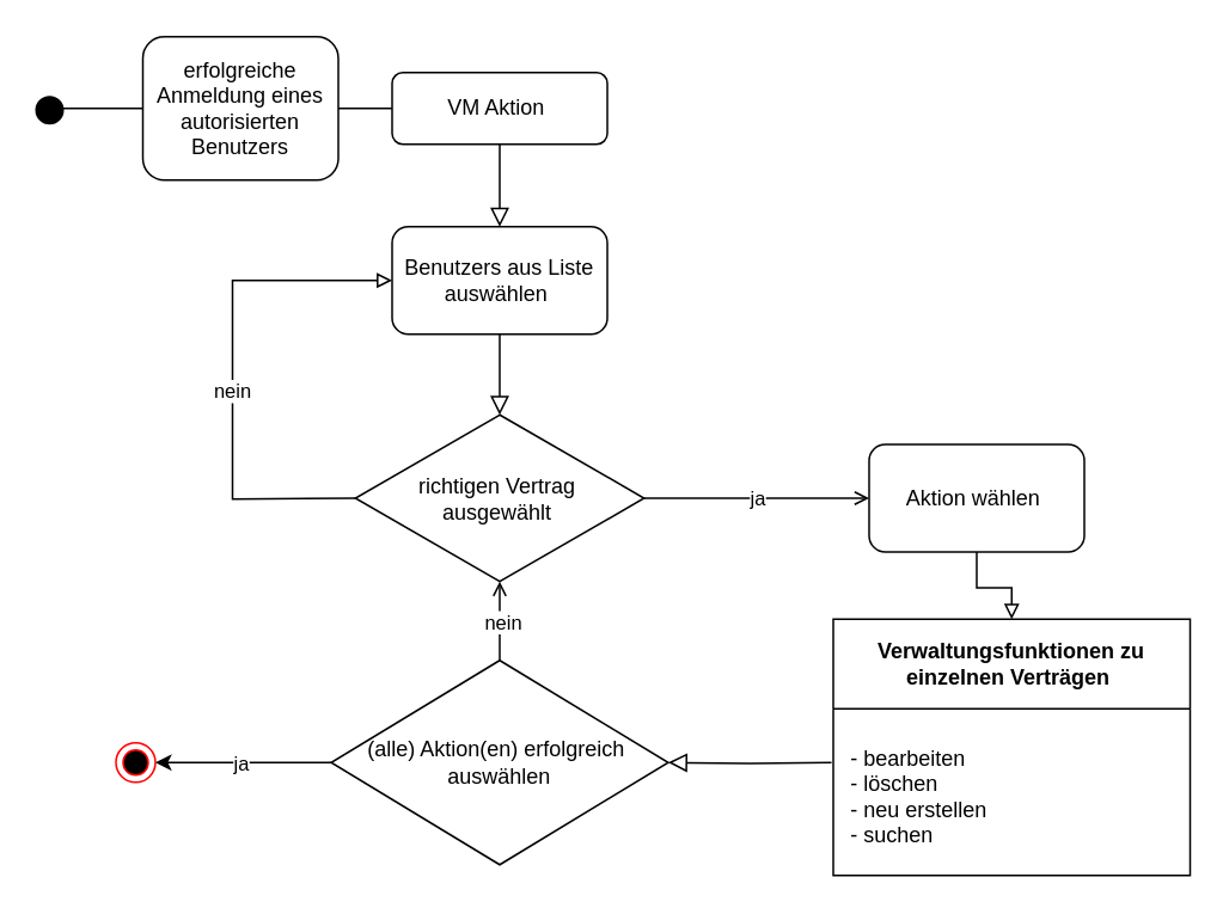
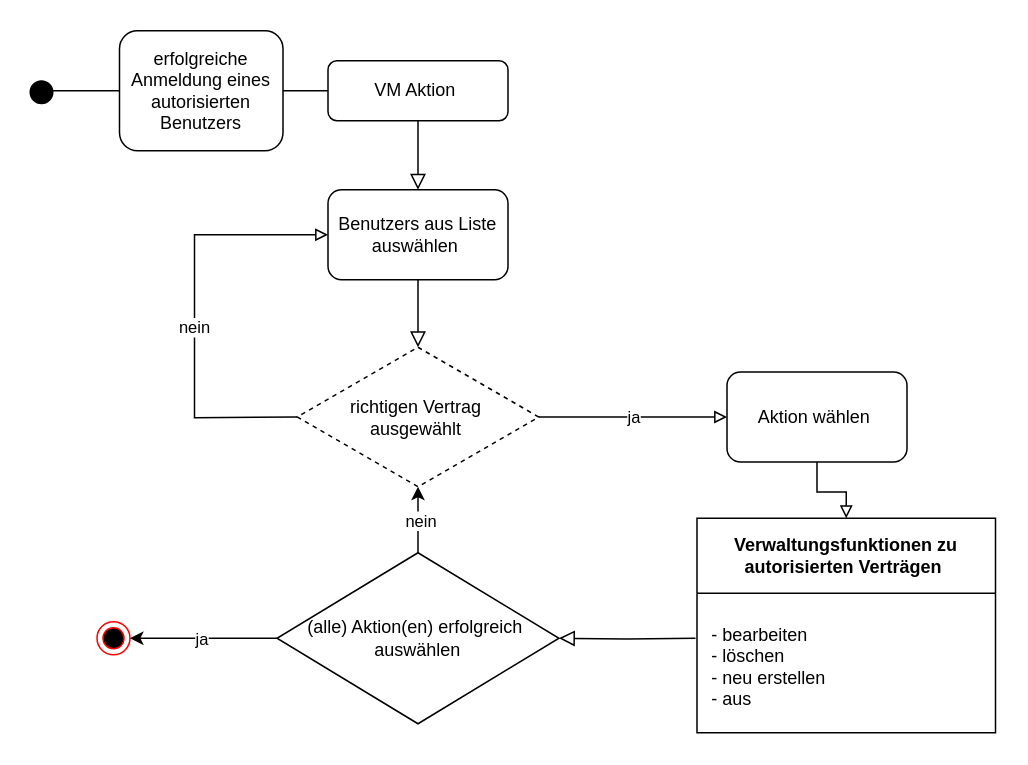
  <mxCell id="0" />
  <mxCell id="1" parent="0" />
  <mxCell id="2" value="" style="rounded=0;html=1;jettySize=auto;orthogonalLoop=1;fontSize=11;endArrow=block;endFill=0;endSize=8;strokeWidth=1;shadow=0;labelBackgroundColor=none;edgeStyle=orthogonalEdgeStyle;entryX=0.5;entryY=0;entryDx=0;entryDy=0;" parent="1" source="3" target="4" edge="1"><mxGeometry relative="1" as="geometry"><mxPoint x="227" y="59" as="targetPoint" /></mxGeometry></mxCell>
  <mxCell id="3" value="VM Aktion&amp;nbsp;" style="rounded=1;whiteSpace=wrap;html=1;fontSize=12;glass=0;strokeWidth=1;shadow=0;" parent="1" vertex="1"><mxGeometry x="218" y="40" width="120" height="40" as="geometry" /></mxCell>
  <mxCell id="4" value="Benutzers aus Liste auswählen&amp;nbsp;" style="rounded=1;whiteSpace=wrap;html=1;" parent="1" vertex="1"><mxGeometry x="218" y="126" width="120" height="60" as="geometry" /></mxCell>
  <mxCell id="5" value="" style="endArrow=none;html=1;rounded=0;entryX=0;entryY=0.5;entryDx=0;entryDy=0;exitX=0.5;exitY=0.5;exitDx=0;exitDy=0;exitPerimeter=0;" parent="1" target="3" edge="1" source="17"><mxGeometry width="50" height="50" relative="1" as="geometry"><mxPoint x="32" y="60" as="sourcePoint" /><mxPoint x="127" y="10" as="targetPoint" /></mxGeometry></mxCell>
- <mxCell id="6" value="richtigen Vertrag&amp;nbsp;&lt;div&gt;ausgewählt&amp;nbsp;&lt;/div&gt;" style="rhombus;whiteSpace=wrap;html=1;" parent="1" vertex="1"><mxGeometry x="197.5" y="231" width="161" height="93" as="geometry" /></mxCell>
+ <mxCell id="6" value="richtigen Vertrag&amp;nbsp;&lt;div&gt;ausgewählt&amp;nbsp;&lt;/div&gt;" style="rhombus;whiteSpace=wrap;html=1;dashed=1;" parent="1" vertex="1"><mxGeometry x="197.5" y="231" width="161" height="93" as="geometry" /></mxCell>
  <mxCell id="7" value="" style="endArrow=block;html=1;rounded=0;exitX=0;exitY=0.5;exitDx=0;exitDy=0;entryX=0;entryY=0.5;entryDx=0;entryDy=0;endFill=0;" parent="1" source="6" target="4" edge="1"><mxGeometry width="50" height="50" relative="1" as="geometry"><mxPoint x="297" y="220" as="sourcePoint" /><mxPoint x="347" y="170" as="targetPoint" /><Array as="points"><mxPoint x="129" y="278" /><mxPoint x="129" y="156" /></Array></mxGeometry></mxCell>
  <mxCell id="8" value="nein" style="edgeLabel;html=1;align=center;verticalAlign=middle;resizable=0;points=[];" parent="7" vertex="1" connectable="0"><mxGeometry x="-0.077" y="1" relative="1" as="geometry"><mxPoint as="offset" /></mxGeometry></mxCell>
  <mxCell id="9" value="" style="edgeStyle=orthogonalEdgeStyle;rounded=0;orthogonalLoop=1;jettySize=auto;html=1;exitX=0.5;exitY=1;exitDx=0;exitDy=0;entryX=0.5;entryY=0;entryDx=0;entryDy=0;endArrow=block;endFill=0;" edge="1" parent="1" source="18" target="10"><mxGeometry relative="1" as="geometry"><mxPoint x="464" y="318" as="targetPoint" /></mxGeometry></mxCell>
- <mxCell id="10" value="Verwaltungsfunktionen zu einzelnen Verträgen&amp;nbsp;" style="swimlane;whiteSpace=wrap;html=1;startSize=50;" parent="1" vertex="1"><mxGeometry x="464" y="345" width="199" height="143" as="geometry" /></mxCell>
- <mxCell id="11" value="- bearbeiten&amp;nbsp;&lt;div&gt;- löschen&amp;nbsp;&lt;/div&gt;&lt;div&gt;- neu erstellen&lt;/div&gt;&lt;div&gt;&lt;span style=&quot;background-color: initial;&quot;&gt;- suchen&amp;nbsp;&lt;/span&gt;&lt;br&gt;&lt;/div&gt;" style="text;html=1;align=left;verticalAlign=middle;resizable=0;points=[];autosize=1;strokeColor=none;fillColor=none;" parent="10" vertex="1"><mxGeometry x="8" y="64" width="94" height="70" as="geometry" /></mxCell>
- <mxCell id="12" value="ja" style="endArrow=open;html=1;rounded=0;exitX=1;exitY=0.5;exitDx=0;exitDy=0;endFill=0;entryX=0;entryY=0.5;entryDx=0;entryDy=0;" parent="1" source="6" edge="1" target="18"><mxGeometry width="50" height="50" relative="1" as="geometry"><mxPoint x="297" y="279" as="sourcePoint" /><mxPoint x="457" y="294" as="targetPoint" /></mxGeometry></mxCell>
+ <mxCell id="10" value="Verwaltungsfunktionen zu autorisierten Verträgen&amp;nbsp;" style="swimlane;whiteSpace=wrap;html=1;startSize=50;" parent="1" vertex="1"><mxGeometry x="464" y="345" width="199" height="143" as="geometry" /></mxCell>
+ <mxCell id="11" value="- bearbeiten&amp;nbsp;&lt;div&gt;- löschen&amp;nbsp;&lt;/div&gt;&lt;div&gt;- neu erstellen&lt;/div&gt;&lt;div&gt;&lt;span style=&quot;background-color: initial;&quot;&gt;- aus&amp;nbsp;&lt;/span&gt;&lt;br&gt;&lt;/div&gt;" style="text;html=1;align=left;verticalAlign=middle;resizable=0;points=[];autosize=1;strokeColor=none;fillColor=none;" parent="10" vertex="1"><mxGeometry x="8" y="64" width="94" height="70" as="geometry" /></mxCell>
+ <mxCell id="12" value="ja" style="endArrow=block;html=1;rounded=0;exitX=1;exitY=0.5;exitDx=0;exitDy=0;endFill=0;entryX=0;entryY=0.5;entryDx=0;entryDy=0;" parent="1" source="6" edge="1" target="18"><mxGeometry width="50" height="50" relative="1" as="geometry"><mxPoint x="297" y="279" as="sourcePoint" /><mxPoint x="457" y="294" as="targetPoint" /></mxGeometry></mxCell>
  <mxCell id="13" value="" style="strokeWidth=2;html=1;shape=mxgraph.flowchart.start_1;whiteSpace=wrap;fillColor=#000000;aspect=fixed;" parent="1" vertex="1"><mxGeometry x="20" y="54" width="14" height="14" as="geometry" /></mxCell>
  <mxCell id="14" value="" style="rounded=0;html=1;jettySize=auto;orthogonalLoop=1;fontSize=11;endArrow=block;endFill=0;endSize=8;strokeWidth=1;shadow=0;labelBackgroundColor=none;edgeStyle=orthogonalEdgeStyle;entryX=1;entryY=0.5;entryDx=0;entryDy=0;" parent="1" target="19" edge="1"><mxGeometry relative="1" as="geometry"><mxPoint x="463" y="425" as="sourcePoint" /><mxPoint x="382" y="425" as="targetPoint" /></mxGeometry></mxCell>
  <mxCell id="15" value="" style="rounded=0;html=1;jettySize=auto;orthogonalLoop=1;fontSize=11;endArrow=block;endFill=0;endSize=8;strokeWidth=1;shadow=0;labelBackgroundColor=none;edgeStyle=orthogonalEdgeStyle;entryX=0.5;entryY=0;entryDx=0;entryDy=0;exitX=0.5;exitY=1;exitDx=0;exitDy=0;" parent="1" source="4" target="6" edge="1"><mxGeometry relative="1" as="geometry"><mxPoint x="237" y="101" as="sourcePoint" /><mxPoint x="237" y="151" as="targetPoint" /></mxGeometry></mxCell>
  <mxCell id="16" value="" style="endArrow=none;html=1;rounded=0;entryX=0;entryY=0.5;entryDx=0;entryDy=0;exitX=0.5;exitY=0.5;exitDx=0;exitDy=0;exitPerimeter=0;" edge="1" parent="1" target="17"><mxGeometry width="50" height="50" relative="1" as="geometry"><mxPoint x="32" y="60" as="sourcePoint" /><mxPoint x="219" y="65" as="targetPoint" /></mxGeometry></mxCell>
  <mxCell id="17" value="erfolgreiche Anmeldung eines autorisierten Benutzers" style="rounded=1;whiteSpace=wrap;html=1;" vertex="1" parent="1"><mxGeometry x="79" y="20" width="109" height="80" as="geometry" /></mxCell>
  <mxCell id="18" value="Aktion wählen&amp;nbsp;" style="rounded=1;whiteSpace=wrap;html=1;" vertex="1" parent="1"><mxGeometry x="484" y="247.5" width="120" height="60" as="geometry" /></mxCell>
  <mxCell id="19" value="(alle) Aktion(en) erfolgreich&lt;span style=&quot;background-color: initial;&quot;&gt;&amp;nbsp;&lt;/span&gt;&lt;div&gt;&lt;div&gt;auswählen&lt;/div&gt;&lt;/div&gt;" style="rhombus;whiteSpace=wrap;html=1;" vertex="1" parent="1"><mxGeometry x="184" y="368" width="188" height="114" as="geometry" /></mxCell>
- <mxCell id="20" value="" style="endArrow=open;html=1;rounded=0;exitX=0.5;exitY=0;exitDx=0;exitDy=0;entryX=0.5;entryY=1;entryDx=0;entryDy=0;" edge="1" parent="1" source="19" target="6"><mxGeometry width="50" height="50" relative="1" as="geometry"><mxPoint x="273" y="335" as="sourcePoint" /><mxPoint x="323" y="285" as="targetPoint" /></mxGeometry></mxCell>
+ <mxCell id="20" value="" style="endArrow=classic;html=1;rounded=0;exitX=0.5;exitY=0;exitDx=0;exitDy=0;entryX=0.5;entryY=1;entryDx=0;entryDy=0;" edge="1" parent="1" source="19" target="6"><mxGeometry width="50" height="50" relative="1" as="geometry"><mxPoint x="273" y="335" as="sourcePoint" /><mxPoint x="323" y="285" as="targetPoint" /></mxGeometry></mxCell>
  <mxCell id="21" value="nein" style="edgeLabel;html=1;align=center;verticalAlign=middle;resizable=0;points=[];" vertex="1" connectable="0" parent="20"><mxGeometry x="0.011" y="-1" relative="1" as="geometry"><mxPoint as="offset" /></mxGeometry></mxCell>
  <mxCell id="22" value="" style="ellipse;html=1;shape=endState;fillColor=#000000;strokeColor=#ff0000;" vertex="1" parent="1"><mxGeometry x="64" y="414" width="22" height="22" as="geometry" /></mxCell>
  <mxCell id="23" value="" style="endArrow=classic;html=1;rounded=0;exitX=0;exitY=0.5;exitDx=0;exitDy=0;entryX=1;entryY=0.5;entryDx=0;entryDy=0;" edge="1" parent="1" source="19" target="22"><mxGeometry width="50" height="50" relative="1" as="geometry"><mxPoint x="273" y="335" as="sourcePoint" /><mxPoint x="323" y="285" as="targetPoint" /></mxGeometry></mxCell>
  <mxCell id="24" value="ja" style="edgeLabel;html=1;align=center;verticalAlign=middle;resizable=0;points=[];" vertex="1" connectable="0" parent="23"><mxGeometry x="0.031" relative="1" as="geometry"><mxPoint as="offset" /></mxGeometry></mxCell>
